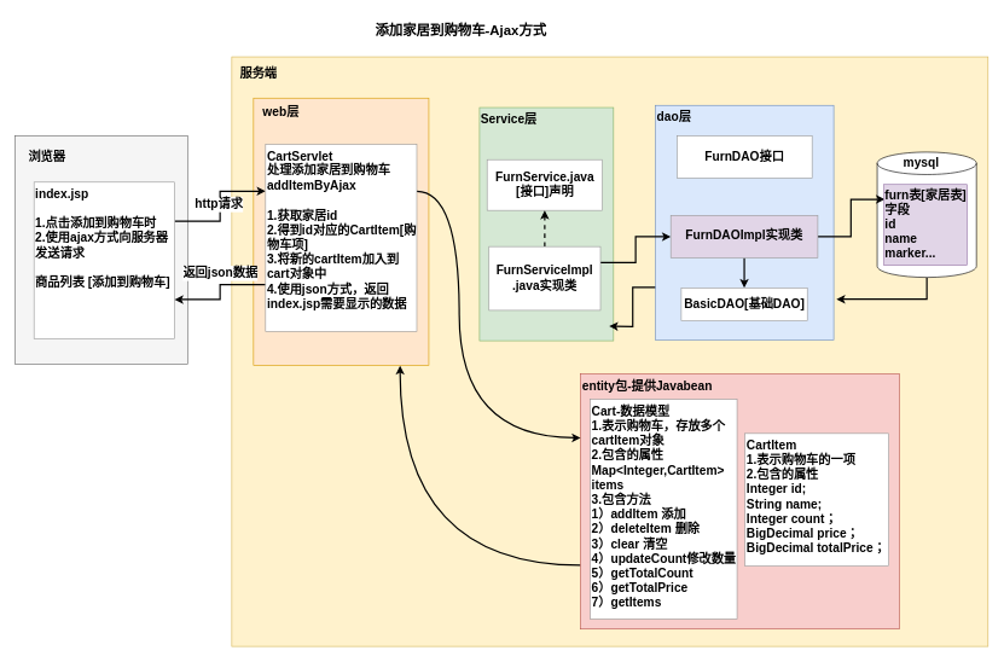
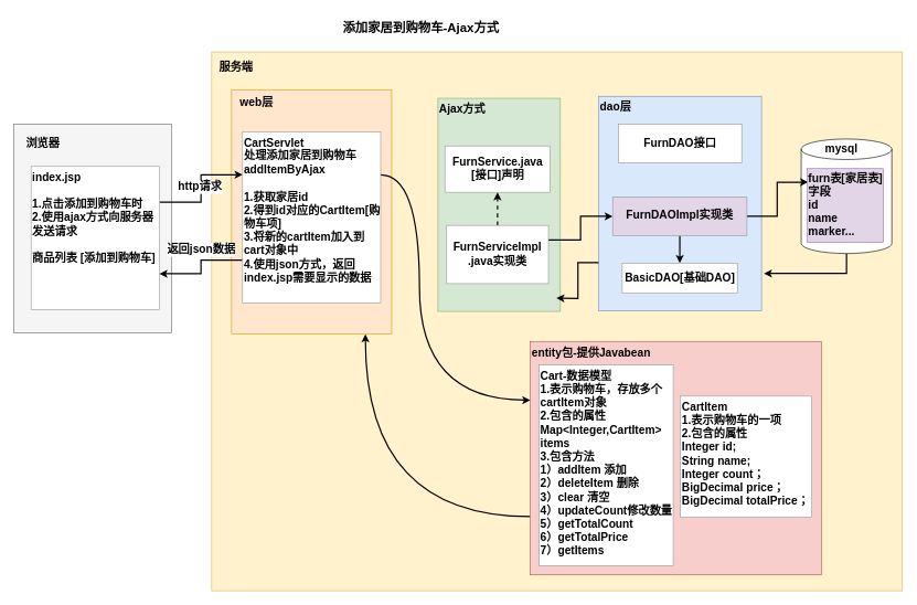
  <mxCell id="0" />
  <mxCell id="1" parent="0" />
  <mxCell id="2" value="&lt;span style=&quot;font-size: 19px;&quot;&gt;添加家居到购物车-Ajax方式&lt;/span&gt;" style="text;html=1;strokeColor=none;fillColor=none;align=center;verticalAlign=middle;whiteSpace=wrap;rounded=0;fontSize=18;fontStyle=1" parent="1" vertex="1"><mxGeometry x="487" y="20" width="297" height="44" as="geometry" /></mxCell>
  <mxCell id="3" value="" style="rounded=0;whiteSpace=wrap;html=1;fontSize=18;fillColor=#f5f5f5;strokeColor=#666666;fontStyle=1;fontColor=#333333;" parent="1" vertex="1"><mxGeometry x="20" y="187.25" width="238" height="315" as="geometry" /></mxCell>
  <mxCell id="4" value="浏览器" style="text;html=1;strokeColor=none;fillColor=none;align=center;verticalAlign=middle;whiteSpace=wrap;rounded=0;fontSize=17;fontStyle=1" parent="1" vertex="1"><mxGeometry x="34" y="202" width="60" height="30" as="geometry" /></mxCell>
  <mxCell id="5" value="" style="rounded=0;whiteSpace=wrap;html=1;fontSize=17;fillColor=#fff2cc;strokeColor=#d6b656;fontStyle=1" parent="1" vertex="1"><mxGeometry x="319" y="78" width="1044" height="814" as="geometry" /></mxCell>
  <mxCell id="6" value="服务端" style="text;html=1;strokeColor=none;fillColor=none;align=center;verticalAlign=middle;whiteSpace=wrap;rounded=0;fontSize=17;fontStyle=1" parent="1" vertex="1"><mxGeometry x="326" y="86" width="60" height="30" as="geometry" /></mxCell>
  <mxCell id="7" value="" style="text;html=1;strokeColor=#d79b00;fillColor=#ffe6cc;align=left;verticalAlign=top;whiteSpace=wrap;rounded=0;fontSize=17;fontStyle=1" parent="1" vertex="1"><mxGeometry x="349" y="135" width="242" height="369" as="geometry" /></mxCell>
  <mxCell id="8" value="web层" style="text;html=1;strokeColor=none;fillColor=none;align=left;verticalAlign=top;whiteSpace=wrap;rounded=0;fontSize=17;fontStyle=1" parent="1" vertex="1"><mxGeometry x="360" y="138" width="60" height="30" as="geometry" /></mxCell>
  <mxCell id="9" style="edgeStyle=orthogonalEdgeStyle;curved=1;rounded=0;orthogonalLoop=1;jettySize=auto;html=1;exitX=0;exitY=0.75;exitDx=0;exitDy=0;entryX=0.836;entryY=1.001;entryDx=0;entryDy=0;entryPerimeter=0;fontColor=#000000;strokeWidth=2;" parent="1" source="10" target="7" edge="1"><mxGeometry relative="1" as="geometry" /></mxCell>
  <mxCell id="10" value="entity包-提供Javabean" style="rounded=0;whiteSpace=wrap;html=1;labelBorderColor=none;fontSize=17;strokeColor=#b85450;align=left;fontStyle=1;verticalAlign=top;fillColor=#f8cecc;" parent="1" vertex="1"><mxGeometry x="800.5" y="516" width="440" height="352" as="geometry" /></mxCell>
  <mxCell id="11" style="edgeStyle=orthogonalEdgeStyle;rounded=0;orthogonalLoop=1;jettySize=auto;html=1;exitX=1;exitY=0.25;exitDx=0;exitDy=0;entryX=0;entryY=0.25;entryDx=0;entryDy=0;strokeWidth=2;" parent="1" source="13" target="17" edge="1"><mxGeometry relative="1" as="geometry" /></mxCell>
  <mxCell id="12" value="&lt;font color=&quot;#000000&quot; style=&quot;font-size: 17px;&quot;&gt;&lt;b&gt;http请求&lt;/b&gt;&lt;/font&gt;" style="edgeLabel;html=1;align=center;verticalAlign=middle;resizable=0;points=[];fontColor=#FF0000;" parent="11" vertex="1" connectable="0"><mxGeometry x="0.166" y="1" relative="1" as="geometry"><mxPoint x="-1" y="11" as="offset" /></mxGeometry></mxCell>
  <mxCell id="13" value="index.jsp&lt;br&gt;&lt;br&gt;1.点击添加到购物车时&lt;br&gt;2.使用ajax方式向服务器发送请求&lt;br&gt;&lt;br&gt;商品列表 [添加到购物车]" style="rounded=0;whiteSpace=wrap;html=1;fontSize=17;fontStyle=1;align=left;verticalAlign=top;strokeColor=#999999;" parent="1" vertex="1"><mxGeometry x="46" y="251" width="194" height="216" as="geometry" /></mxCell>
  <mxCell id="14" style="edgeStyle=orthogonalEdgeStyle;rounded=0;orthogonalLoop=1;jettySize=auto;html=1;exitX=0;exitY=0.75;exitDx=0;exitDy=0;entryX=1;entryY=0.75;entryDx=0;entryDy=0;strokeWidth=2;" parent="1" source="17" target="13" edge="1"><mxGeometry relative="1" as="geometry" /></mxCell>
  <mxCell id="15" value="返回json数据" style="edgeLabel;html=1;align=center;verticalAlign=middle;resizable=0;points=[];fontSize=17;fontColor=#000000;fontStyle=1" parent="14" vertex="1" connectable="0"><mxGeometry x="-0.156" y="-1" relative="1" as="geometry"><mxPoint x="-1" y="-15" as="offset" /></mxGeometry></mxCell>
  <mxCell id="16" style="edgeStyle=orthogonalEdgeStyle;curved=1;rounded=0;orthogonalLoop=1;jettySize=auto;html=1;exitX=1;exitY=0.25;exitDx=0;exitDy=0;entryX=0;entryY=0.25;entryDx=0;entryDy=0;fontColor=#000000;strokeWidth=2;" parent="1" source="17" target="10" edge="1"><mxGeometry relative="1" as="geometry"><Array as="points"><mxPoint x="633" y="264" /><mxPoint x="633" y="604" /></Array></mxGeometry></mxCell>
  <mxCell id="17" value="CartServlet&lt;br&gt;处理添加家居到购物车&lt;br&gt;addItemByAjax&lt;br&gt;&lt;br&gt;1.获取家居id&lt;br&gt;2.得到id对应的CartItem[购物车项]&lt;br&gt;3.将新的cartItem加入到cart对象中&lt;br&gt;4.使用json方式，返回index.jsp需要显示的数据" style="rounded=0;whiteSpace=wrap;html=1;fontSize=17;align=left;verticalAlign=top;fontStyle=1;strokeColor=#999999;" parent="1" vertex="1"><mxGeometry x="365.62" y="199" width="208.75" height="258" as="geometry" /></mxCell>
  <mxCell id="18" value="Cart-数据模型&lt;br&gt;1.表示购物车，存放多个cartItem对象&lt;br&gt;2.包含的属性Map&amp;lt;Integer,CartItem&amp;gt; items&lt;br&gt;3.包含方法&lt;br&gt;1）addItem 添加&lt;br&gt;2）deleteItem 删除&lt;br&gt;3）clear 清空&lt;br&gt;4）updateCount修改数量&lt;br&gt;5）getTotalCount&lt;br&gt;6）getTotalPrice&lt;br&gt;7）getItems" style="rounded=0;whiteSpace=wrap;html=1;labelBorderColor=none;fontSize=17;strokeColor=#999999;fontStyle=1;align=left;verticalAlign=top;" parent="1" vertex="1"><mxGeometry x="814" y="551" width="202.5" height="303" as="geometry" /></mxCell>
  <mxCell id="19" value="CartItem&lt;br&gt;1.表示购物车的一项&lt;br&gt;2.包含的属性&lt;br&gt;Integer id;&lt;br&gt;String name;&lt;br&gt;Integer count；&lt;br&gt;BigDecimal price；&lt;br&gt;BigDecimal totalPrice；" style="rounded=0;whiteSpace=wrap;html=1;labelBorderColor=none;fontSize=17;strokeColor=#999999;fontStyle=1;align=left;verticalAlign=top;" parent="1" vertex="1"><mxGeometry x="1027.5" y="598" width="198.5" height="183" as="geometry" /></mxCell>
- <mxCell id="20" value="Service层" style="text;html=1;strokeColor=#82b366;fillColor=#d5e8d4;align=left;verticalAlign=top;whiteSpace=wrap;rounded=0;fontSize=17;fontStyle=1" parent="1" vertex="1"><mxGeometry x="661" y="148" width="185" height="322" as="geometry" /></mxCell>
+ <mxCell id="20" value="Ajax方式" style="text;html=1;strokeColor=#82b366;fillColor=#d5e8d4;align=left;verticalAlign=top;whiteSpace=wrap;rounded=0;fontSize=17;fontStyle=1" parent="1" vertex="1"><mxGeometry x="661" y="148" width="185" height="322" as="geometry" /></mxCell>
  <mxCell id="21" style="edgeStyle=orthogonalEdgeStyle;rounded=0;orthogonalLoop=1;jettySize=auto;html=1;exitX=0.004;exitY=0.775;exitDx=0;exitDy=0;fontSize=17;strokeWidth=2;exitPerimeter=0;" parent="1" source="22" edge="1"><mxGeometry relative="1" as="geometry"><mxPoint x="840" y="450" as="targetPoint" /></mxGeometry></mxCell>
  <mxCell id="22" value="dao层" style="text;html=1;strokeColor=#6c8ebf;fillColor=#dae8fc;align=left;verticalAlign=top;whiteSpace=wrap;rounded=0;fontSize=17;fontStyle=1" parent="1" vertex="1"><mxGeometry x="904" y="145" width="246" height="324" as="geometry" /></mxCell>
  <mxCell id="23" style="edgeStyle=orthogonalEdgeStyle;rounded=0;orthogonalLoop=1;jettySize=auto;html=1;exitX=0.5;exitY=1;exitDx=0;exitDy=0;exitPerimeter=0;entryX=1.015;entryY=0.826;entryDx=0;entryDy=0;entryPerimeter=0;fontSize=17;strokeWidth=2;" parent="1" source="24" target="22" edge="1"><mxGeometry relative="1" as="geometry" /></mxCell>
  <mxCell id="24" value="" style="shape=cylinder3;whiteSpace=wrap;html=1;boundedLbl=1;backgroundOutline=1;size=15.49;fontSize=17;fontStyle=1" parent="1" vertex="1"><mxGeometry x="1210" y="209.5" width="137" height="173" as="geometry" /></mxCell>
  <mxCell id="25" value="FurnService.java&lt;br&gt;[接口]声明" style="rounded=0;whiteSpace=wrap;html=1;labelBorderColor=none;fontSize=17;strokeColor=#999999;fontStyle=1;align=center;verticalAlign=middle;" parent="1" vertex="1"><mxGeometry x="671.5" y="220" width="159" height="70" as="geometry" /></mxCell>
  <mxCell id="26" style="edgeStyle=orthogonalEdgeStyle;rounded=0;orthogonalLoop=1;jettySize=auto;html=1;exitX=0.5;exitY=0;exitDx=0;exitDy=0;fontSize=17;dashed=1;strokeWidth=2;" parent="1" source="28" target="25" edge="1"><mxGeometry relative="1" as="geometry" /></mxCell>
  <mxCell id="27" style="edgeStyle=orthogonalEdgeStyle;rounded=0;orthogonalLoop=1;jettySize=auto;html=1;exitX=1;exitY=0.25;exitDx=0;exitDy=0;entryX=0;entryY=0.5;entryDx=0;entryDy=0;fontStyle=0;strokeWidth=2;" parent="1" source="28" target="32" edge="1"><mxGeometry relative="1" as="geometry" /></mxCell>
  <mxCell id="28" value="FurnServiceImpl&lt;br&gt;.java实现类" style="rounded=0;whiteSpace=wrap;html=1;labelBorderColor=none;fontSize=17;strokeColor=#999999;align=center;fontStyle=1;verticalAlign=middle;" parent="1" vertex="1"><mxGeometry x="674.06" y="340" width="153.88" height="88" as="geometry" /></mxCell>
  <mxCell id="29" value="FurnDAO接口" style="rounded=0;whiteSpace=wrap;html=1;labelBorderColor=none;fontSize=17;strokeColor=#999999;fontStyle=1;align=center;verticalAlign=middle;" parent="1" vertex="1"><mxGeometry x="933.87" y="187.25" width="186.25" height="58" as="geometry" /></mxCell>
  <mxCell id="30" style="edgeStyle=orthogonalEdgeStyle;rounded=0;orthogonalLoop=1;jettySize=auto;html=1;exitX=0.5;exitY=1;exitDx=0;exitDy=0;entryX=0.5;entryY=0;entryDx=0;entryDy=0;fontSize=17;strokeWidth=2;" parent="1" source="32" target="33" edge="1"><mxGeometry relative="1" as="geometry" /></mxCell>
  <mxCell id="31" style="edgeStyle=orthogonalEdgeStyle;rounded=0;orthogonalLoop=1;jettySize=auto;html=1;exitX=1;exitY=0.5;exitDx=0;exitDy=0;entryX=0.01;entryY=0.184;entryDx=0;entryDy=0;entryPerimeter=0;fontSize=17;strokeWidth=2;" parent="1" source="32" target="35" edge="1"><mxGeometry relative="1" as="geometry" /></mxCell>
  <mxCell id="32" value="FurnDAOImpl实现类" style="rounded=0;whiteSpace=wrap;html=1;labelBorderColor=none;fontSize=17;strokeColor=#999999;fontStyle=1;align=center;verticalAlign=middle;fillColor=#e1d5e7;" parent="1" vertex="1"><mxGeometry x="925" y="297" width="203" height="58.5" as="geometry" /></mxCell>
  <mxCell id="33" value="BasicDAO[基础DAO]" style="rounded=0;whiteSpace=wrap;html=1;labelBorderColor=none;fontSize=17;strokeColor=#999999;align=center;fontStyle=1;verticalAlign=middle;" parent="1" vertex="1"><mxGeometry x="939.5" y="397" width="174" height="45.5" as="geometry" /></mxCell>
  <mxCell id="34" value="mysql" style="text;html=1;strokeColor=none;fillColor=none;align=center;verticalAlign=middle;whiteSpace=wrap;rounded=0;labelBorderColor=none;fontSize=17;fontStyle=1" parent="1" vertex="1"><mxGeometry x="1240.5" y="209.5" width="60" height="30" as="geometry" /></mxCell>
  <mxCell id="35" value="furn表[家居表]&lt;br&gt;字段&lt;br&gt;id&lt;br&gt;name&lt;br&gt;marker..." style="rounded=0;whiteSpace=wrap;html=1;labelBorderColor=none;fontSize=17;strokeColor=#9673a6;fillColor=#e1d5e7;fontStyle=1;align=left;" parent="1" vertex="1"><mxGeometry x="1219.31" y="254.25" width="114.69" height="111.5" as="geometry" /></mxCell>
